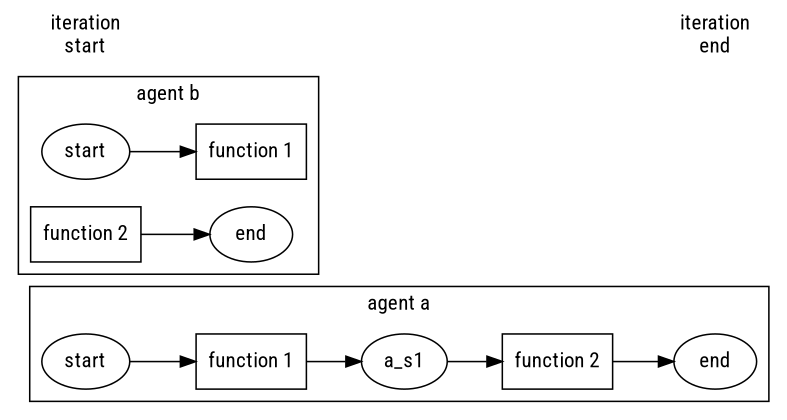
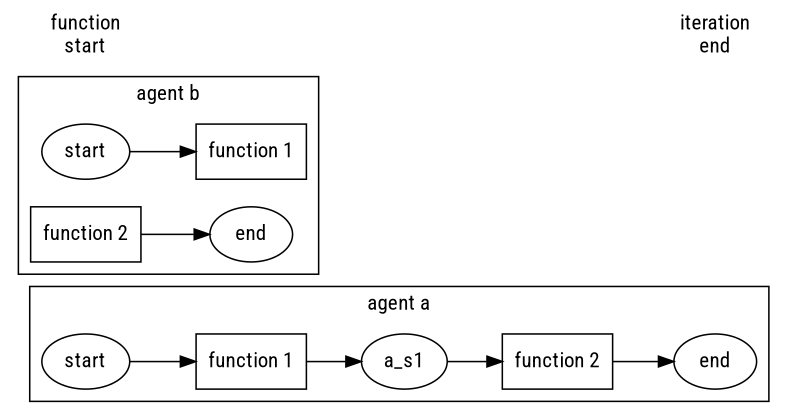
  digraph {
    fontname="Roboto Condensed"
    rankdir=LR
    node [fontname="Roboto Condensed"]
    edge [fontname="Roboto Condensed"]
    n1 [label=start]
    n2 [label="function 1" shape=rect]
    n3 [label="function 2" shape=rect]
    a_s1
    n5 [label=end]
    n6 [label=start]
    n7 [label="function 1" shape=rect]
    n8 [label="function 2" shape=rect]
    n9 [label=end]
-   n10 [label="iteration\nstart" shape=plaintext]
+   n10 [label="function\nstart" shape=plaintext]
    it_1 [shape=point style=invis]
    it_2 [shape=point style=invis]
    n13 [label="iteration\nend" shape=plaintext]
    it_3 [shape=point style=invis]
    subgraph cluster_1 {
      label="agent a"
      n1
      n2
      n3
      a_s1
      n5
    }
    subgraph cluster_2 {
      label="agent b"
      n6
      n7
      n8
      n9
    }
    n1 -> n2
    n2 -> a_s1
    n3 -> n5
    a_s1 -> n3
    n6 -> n7
    n8 -> n9
    n10 -> it_1 [style=invis]
    it_1 -> it_2 [style=invis]
    it_2 -> it_3 [style=invis]
    it_3 -> n13 [style=invis]
  }
